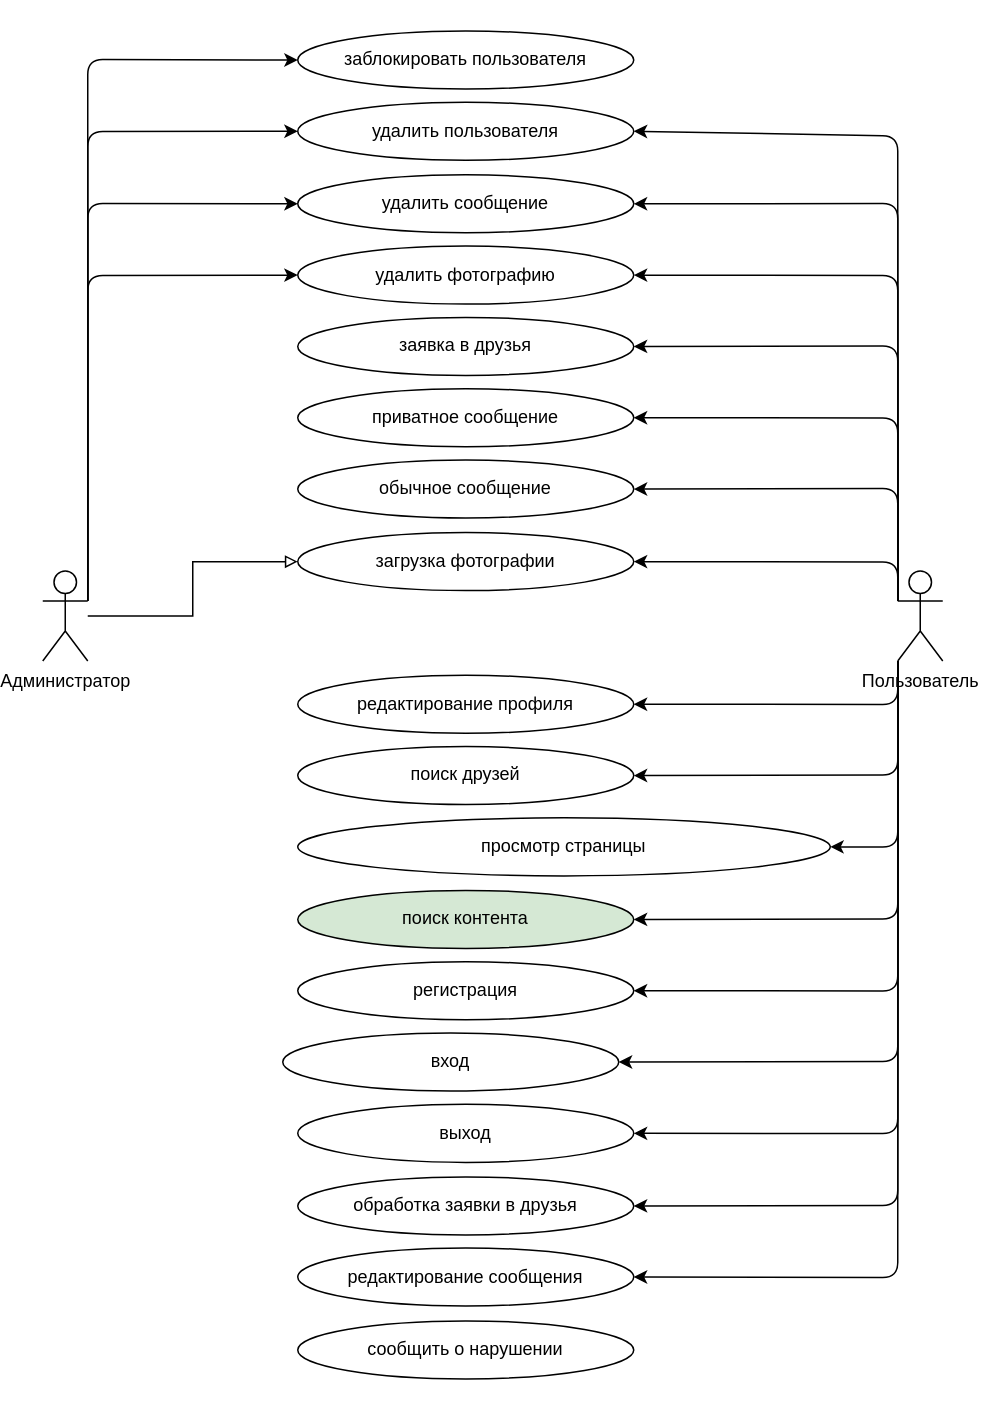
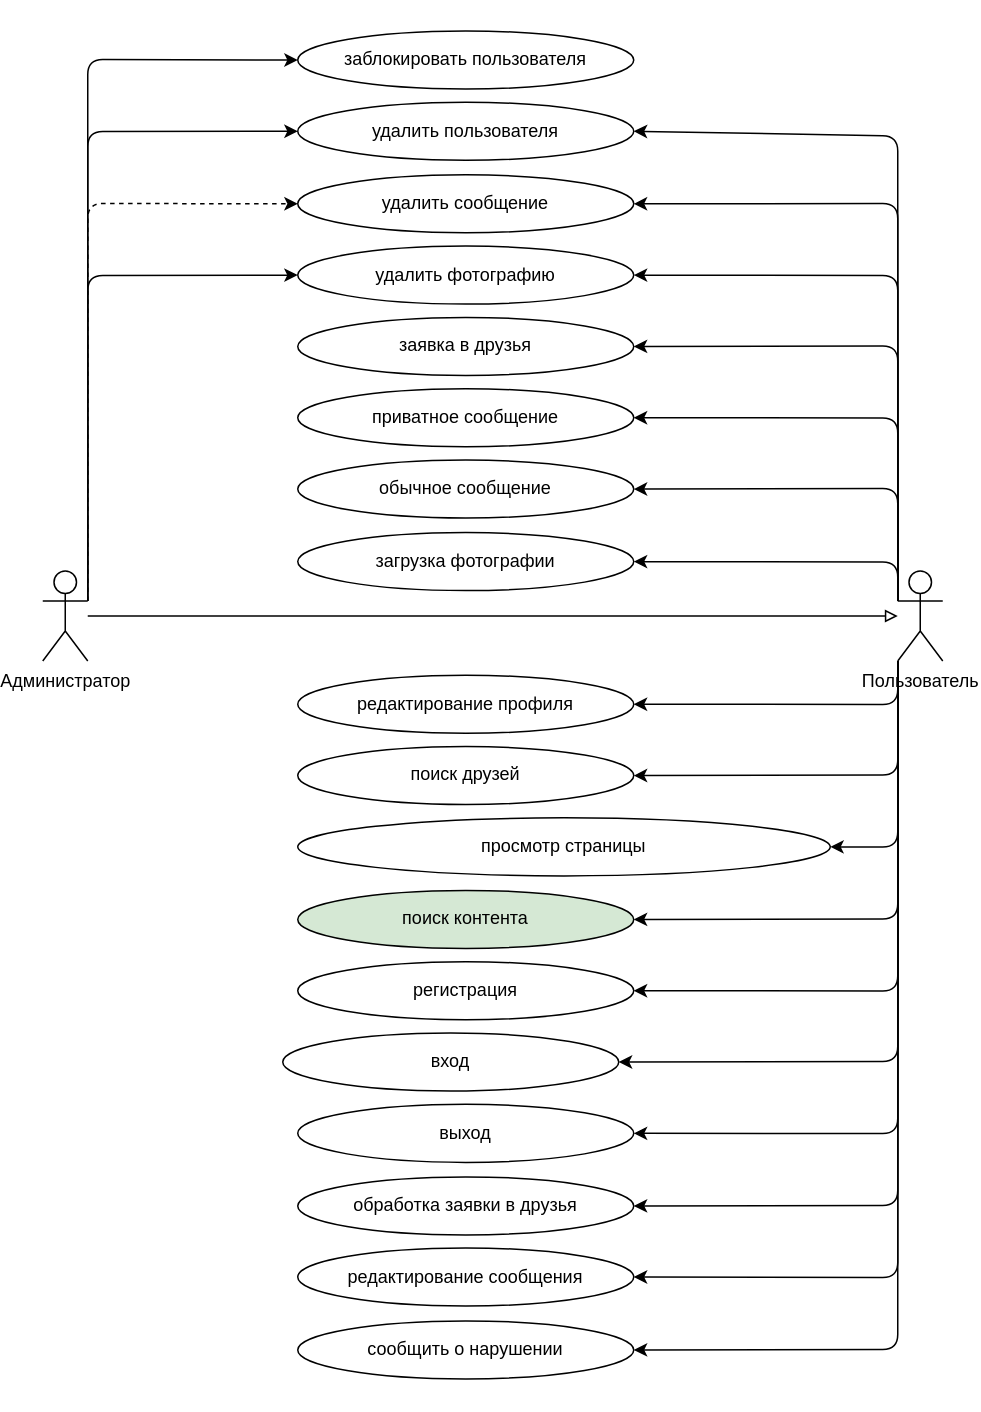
  <mxCell id="0" />
  <mxCell id="1" parent="0" />
- <mxCell id="2" value="" style="edgeStyle=orthogonalEdgeStyle;rounded=0;orthogonalLoop=1;jettySize=auto;html=1;endArrow=block;endFill=0;" edge="1" parent="1" source="3" target="16"><mxGeometry relative="1" as="geometry" /></mxCell>
+ <mxCell id="2" value="" style="edgeStyle=orthogonalEdgeStyle;rounded=0;orthogonalLoop=1;jettySize=auto;html=1;endArrow=block;endFill=0;" edge="1" parent="1" source="3" target="4"><mxGeometry relative="1" as="geometry" /></mxCell>
  <mxCell id="3" value="Администратор" style="shape=umlActor;verticalLabelPosition=bottom;labelBackgroundColor=#ffffff;verticalAlign=top;html=1;outlineConnect=0;" vertex="1" parent="1"><mxGeometry x="20" y="380" width="30" height="60" as="geometry" /></mxCell>
  <mxCell id="4" value="Пользователь" style="shape=umlActor;verticalLabelPosition=bottom;labelBackgroundColor=#ffffff;verticalAlign=top;html=1;outlineConnect=0;" vertex="1" parent="1"><mxGeometry x="590" y="380" width="30" height="60" as="geometry" /></mxCell>
  <mxCell id="5" value="" style="endArrow=classic;html=1;entryX=0;entryY=0.5;entryDx=0;entryDy=0;" edge="1" parent="1" target="11"><mxGeometry width="50" height="50" relative="1" as="geometry"><mxPoint x="50" y="400" as="sourcePoint" /><mxPoint x="50" y="242" as="targetPoint" /><Array as="points"><mxPoint x="50" y="39" /></Array></mxGeometry></mxCell>
  <mxCell id="6" value="" style="endArrow=classic;html=1;entryX=0;entryY=0.5;entryDx=0;entryDy=0;" edge="1" parent="1" target="12"><mxGeometry width="50" height="50" relative="1" as="geometry"><mxPoint x="50" y="400" as="sourcePoint" /><mxPoint x="200" y="54" as="targetPoint" /><Array as="points"><mxPoint x="50" y="87" /></Array></mxGeometry></mxCell>
- <mxCell id="7" value="" style="endArrow=classic;html=1;exitX=1;exitY=0.333;exitDx=0;exitDy=0;exitPerimeter=0;entryX=0;entryY=0.5;entryDx=0;entryDy=0;" edge="1" parent="1" source="3" target="18"><mxGeometry width="50" height="50" relative="1" as="geometry"><mxPoint x="55" y="400" as="sourcePoint" /><mxPoint x="210" y="64" as="targetPoint" /><Array as="points"><mxPoint x="50" y="135" /></Array></mxGeometry></mxCell>
+ <mxCell id="7" value="" style="endArrow=classic;html=1;exitX=1;exitY=0.333;exitDx=0;exitDy=0;exitPerimeter=0;entryX=0;entryY=0.5;entryDx=0;entryDy=0;dashed=1;" edge="1" parent="1" source="3" target="18"><mxGeometry width="50" height="50" relative="1" as="geometry"><mxPoint x="55" y="400" as="sourcePoint" /><mxPoint x="210" y="64" as="targetPoint" /><Array as="points"><mxPoint x="50" y="135" /></Array></mxGeometry></mxCell>
  <mxCell id="8" value="" style="endArrow=classic;html=1;entryX=0;entryY=0.5;entryDx=0;entryDy=0;" edge="1" parent="1" target="26"><mxGeometry width="50" height="50" relative="1" as="geometry"><mxPoint x="50" y="400" as="sourcePoint" /><mxPoint x="200" y="171" as="targetPoint" /><Array as="points"><mxPoint x="50" y="183" /></Array></mxGeometry></mxCell>
  <mxCell id="9" value="регистрация" style="ellipse;whiteSpace=wrap;html=1;" parent="1" vertex="1"><mxGeometry x="190" y="640.478" width="224.0" height="38.682" as="geometry" /></mxCell>
  <mxCell id="10" value="редактирование профиля" style="ellipse;whiteSpace=wrap;html=1;" vertex="1" parent="1"><mxGeometry x="190" y="449.484" width="224.0" height="38.682" as="geometry" /></mxCell>
  <mxCell id="11" value="&lt;div&gt;заблокировать пользователя&lt;/div&gt;" style="ellipse;whiteSpace=wrap;html=1;" vertex="1" parent="1"><mxGeometry x="190" y="20" width="224.0" height="38.682" as="geometry" /></mxCell>
  <mxCell id="12" value="удалить пользователя" style="ellipse;whiteSpace=wrap;html=1;" vertex="1" parent="1"><mxGeometry x="190" y="67.494" width="224.0" height="38.682" as="geometry" /></mxCell>
  <mxCell id="13" value="&lt;div&gt;заявка в друзья&lt;/div&gt;" style="ellipse;whiteSpace=wrap;html=1;" vertex="1" parent="1"><mxGeometry x="190" y="210.945" width="224.0" height="38.682" as="geometry" /></mxCell>
  <mxCell id="14" value="&lt;div&gt;приватное сообщение&lt;/div&gt;" style="ellipse;whiteSpace=wrap;html=1;" vertex="1" parent="1"><mxGeometry x="190" y="258.489" width="224.0" height="38.682" as="geometry" /></mxCell>
  <mxCell id="15" value="&lt;div&gt;обычное сообщение&lt;/div&gt;" style="ellipse;whiteSpace=wrap;html=1;" vertex="1" parent="1"><mxGeometry x="190" y="306.033" width="224.0" height="38.682" as="geometry" /></mxCell>
  <mxCell id="16" value="загрузка фотографии" style="ellipse;whiteSpace=wrap;html=1;" vertex="1" parent="1"><mxGeometry x="190" y="354.396" width="224.0" height="38.682" as="geometry" /></mxCell>
  <mxCell id="17" value="сообщить о нарушении" style="ellipse;whiteSpace=wrap;html=1;" vertex="1" parent="1"><mxGeometry x="190" y="879.94" width="224.0" height="38.682" as="geometry" /></mxCell>
  <mxCell id="18" value="удалить сообщение" style="ellipse;whiteSpace=wrap;html=1;" vertex="1" parent="1"><mxGeometry x="190" y="115.857" width="224.0" height="38.682" as="geometry" /></mxCell>
  <mxCell id="19" value="поиск друзей" style="ellipse;whiteSpace=wrap;html=1;" vertex="1" parent="1"><mxGeometry x="190" y="497.027" width="224.0" height="38.682" as="geometry" /></mxCell>
  <mxCell id="20" value="просмотр страницы" style="ellipse;whiteSpace=wrap;html=1;" vertex="1" parent="1"><mxGeometry x="190" y="544.571" width="355" height="38.682" as="geometry" /></mxCell>
  <mxCell id="21" value="поиск контента" style="ellipse;whiteSpace=wrap;html=1;fillColor=#d5e8d4;" vertex="1" parent="1"><mxGeometry x="190" y="592.935" width="224.0" height="38.682" as="geometry" /></mxCell>
  <mxCell id="22" value="вход" style="ellipse;whiteSpace=wrap;html=1;" vertex="1" parent="1"><mxGeometry x="180" y="688.022" width="224.0" height="38.682" as="geometry" /></mxCell>
  <mxCell id="23" value="выход" style="ellipse;whiteSpace=wrap;html=1;" vertex="1" parent="1"><mxGeometry x="190" y="735.566" width="224.0" height="38.682" as="geometry" /></mxCell>
  <mxCell id="24" value="обработка заявки в друзья" style="ellipse;whiteSpace=wrap;html=1;" vertex="1" parent="1"><mxGeometry x="190" y="783.929" width="224.0" height="38.682" as="geometry" /></mxCell>
  <mxCell id="25" value="&lt;div&gt;редактирование сообщения&lt;/div&gt;" style="ellipse;whiteSpace=wrap;html=1;" vertex="1" parent="1"><mxGeometry x="190" y="831.318" width="224.0" height="38.682" as="geometry" /></mxCell>
  <mxCell id="26" value="удалить фотографию" style="ellipse;whiteSpace=wrap;html=1;" vertex="1" parent="1"><mxGeometry x="190" y="163.401" width="224.0" height="38.682" as="geometry" /></mxCell>
  <mxCell id="27" value="" style="endArrow=classic;html=1;exitX=0;exitY=0.333;exitDx=0;exitDy=0;exitPerimeter=0;entryX=1;entryY=0.5;entryDx=0;entryDy=0;" edge="1" parent="1" source="4" target="12"><mxGeometry width="50" height="50" relative="1" as="geometry"><mxPoint x="605" y="308.5" as="sourcePoint" /><mxPoint x="655" y="258.5" as="targetPoint" /><Array as="points"><mxPoint x="590" y="90" /></Array></mxGeometry></mxCell>
  <mxCell id="28" value="" style="endArrow=classic;html=1;exitX=0;exitY=0.333;exitDx=0;exitDy=0;exitPerimeter=0;entryX=1;entryY=0.5;entryDx=0;entryDy=0;" edge="1" parent="1" source="4" target="18"><mxGeometry width="50" height="50" relative="1" as="geometry"><mxPoint x="70" y="420" as="sourcePoint" /><mxPoint x="210" y="181" as="targetPoint" /><Array as="points"><mxPoint x="590" y="135" /></Array></mxGeometry></mxCell>
  <mxCell id="29" value="" style="endArrow=classic;html=1;exitX=0;exitY=0.333;exitDx=0;exitDy=0;exitPerimeter=0;entryX=1;entryY=0.5;entryDx=0;entryDy=0;" edge="1" parent="1" source="4" target="26"><mxGeometry width="50" height="50" relative="1" as="geometry"><mxPoint x="80" y="430" as="sourcePoint" /><mxPoint x="220" y="191" as="targetPoint" /><Array as="points"><mxPoint x="590" y="183" /></Array></mxGeometry></mxCell>
  <mxCell id="30" value="" style="endArrow=classic;html=1;entryX=1;entryY=0.5;entryDx=0;entryDy=0;" edge="1" parent="1" target="13"><mxGeometry width="50" height="50" relative="1" as="geometry"><mxPoint x="590" y="400" as="sourcePoint" /><mxPoint x="230" y="201" as="targetPoint" /><Array as="points"><mxPoint x="590" y="230" /></Array></mxGeometry></mxCell>
  <mxCell id="31" value="" style="endArrow=classic;html=1;entryX=1;entryY=0.5;entryDx=0;entryDy=0;exitX=0;exitY=0.333;exitDx=0;exitDy=0;exitPerimeter=0;" edge="1" parent="1" source="4" target="14"><mxGeometry width="50" height="50" relative="1" as="geometry"><mxPoint x="600" y="410" as="sourcePoint" /><mxPoint x="424" y="240" as="targetPoint" /><Array as="points"><mxPoint x="590" y="278" /></Array></mxGeometry></mxCell>
  <mxCell id="32" value="" style="endArrow=classic;html=1;entryX=1;entryY=0.5;entryDx=0;entryDy=0;exitX=0;exitY=0.333;exitDx=0;exitDy=0;exitPerimeter=0;" edge="1" parent="1" source="4" target="15"><mxGeometry width="50" height="50" relative="1" as="geometry"><mxPoint x="540" y="380" as="sourcePoint" /><mxPoint x="434" y="250" as="targetPoint" /><Array as="points"><mxPoint x="590" y="325" /></Array></mxGeometry></mxCell>
  <mxCell id="33" value="" style="endArrow=classic;html=1;entryX=1;entryY=0.5;entryDx=0;entryDy=0;" edge="1" parent="1" target="16"><mxGeometry width="50" height="50" relative="1" as="geometry"><mxPoint x="590" y="400" as="sourcePoint" /><mxPoint x="444" y="260" as="targetPoint" /><Array as="points"><mxPoint x="590" y="374" /></Array></mxGeometry></mxCell>
  <mxCell id="34" value="" style="endArrow=classic;html=1;entryX=1;entryY=0.5;entryDx=0;entryDy=0;exitX=0;exitY=1;exitDx=0;exitDy=0;exitPerimeter=0;" edge="1" parent="1" source="4" target="10"><mxGeometry width="50" height="50" relative="1" as="geometry"><mxPoint x="626" y="625.5" as="sourcePoint" /><mxPoint x="450" y="599.5" as="targetPoint" /><Array as="points"><mxPoint x="590" y="469" /></Array></mxGeometry></mxCell>
  <mxCell id="35" value="" style="endArrow=classic;html=1;entryX=1;entryY=0.5;entryDx=0;entryDy=0;exitX=0;exitY=1;exitDx=0;exitDy=0;exitPerimeter=0;" edge="1" parent="1" source="4" target="19"><mxGeometry width="50" height="50" relative="1" as="geometry"><mxPoint x="600" y="450" as="sourcePoint" /><mxPoint x="424" y="479" as="targetPoint" /><Array as="points"><mxPoint x="590" y="516" /></Array></mxGeometry></mxCell>
  <mxCell id="36" value="" style="endArrow=classic;html=1;entryX=1;entryY=0.5;entryDx=0;entryDy=0;exitX=0;exitY=1;exitDx=0;exitDy=0;exitPerimeter=0;" edge="1" parent="1" source="4" target="20"><mxGeometry width="50" height="50" relative="1" as="geometry"><mxPoint x="600" y="450" as="sourcePoint" /><mxPoint x="424" y="526" as="targetPoint" /><Array as="points"><mxPoint x="590" y="564" /></Array></mxGeometry></mxCell>
  <mxCell id="37" value="" style="endArrow=classic;html=1;entryX=1;entryY=0.5;entryDx=0;entryDy=0;exitX=0;exitY=1;exitDx=0;exitDy=0;exitPerimeter=0;" edge="1" parent="1" source="4" target="21"><mxGeometry width="50" height="50" relative="1" as="geometry"><mxPoint x="610" y="460" as="sourcePoint" /><mxPoint x="434" y="536" as="targetPoint" /><Array as="points"><mxPoint x="590" y="612" /></Array></mxGeometry></mxCell>
  <mxCell id="38" value="" style="endArrow=classic;html=1;entryX=1;entryY=0.5;entryDx=0;entryDy=0;" edge="1" parent="1" target="9"><mxGeometry width="50" height="50" relative="1" as="geometry"><mxPoint x="590" y="440" as="sourcePoint" /><mxPoint x="444" y="546" as="targetPoint" /><Array as="points"><mxPoint x="590" y="660" /></Array></mxGeometry></mxCell>
  <mxCell id="39" value="" style="endArrow=classic;html=1;entryX=1;entryY=0.5;entryDx=0;entryDy=0;" edge="1" parent="1" target="22"><mxGeometry width="50" height="50" relative="1" as="geometry"><mxPoint x="590" y="440" as="sourcePoint" /><mxPoint x="454" y="556" as="targetPoint" /><Array as="points"><mxPoint x="590" y="707" /></Array></mxGeometry></mxCell>
+ <mxCell id="40" value="" style="endArrow=classic;html=1;entryX=1;entryY=0.5;entryDx=0;entryDy=0;exitX=0;exitY=1;exitDx=0;exitDy=0;exitPerimeter=0;" edge="1" parent="1" source="4" target="17"><mxGeometry width="50" height="50" relative="1" as="geometry"><mxPoint x="640" y="490" as="sourcePoint" /><mxPoint x="464" y="566" as="targetPoint" /><Array as="points"><mxPoint x="590" y="899" /></Array></mxGeometry></mxCell>
  <mxCell id="41" value="" style="endArrow=classic;html=1;entryX=1;entryY=0.5;entryDx=0;entryDy=0;" edge="1" parent="1" target="25"><mxGeometry width="50" height="50" relative="1" as="geometry"><mxPoint x="590" y="440" as="sourcePoint" /><mxPoint x="474" y="576" as="targetPoint" /><Array as="points"><mxPoint x="590" y="851" /></Array></mxGeometry></mxCell>
  <mxCell id="42" value="" style="endArrow=classic;html=1;entryX=1;entryY=0.5;entryDx=0;entryDy=0;" edge="1" parent="1" target="24"><mxGeometry width="50" height="50" relative="1" as="geometry"><mxPoint x="590" y="450" as="sourcePoint" /><mxPoint x="484" y="586" as="targetPoint" /><Array as="points"><mxPoint x="590" y="803" /></Array></mxGeometry></mxCell>
  <mxCell id="43" value="" style="endArrow=classic;html=1;entryX=1;entryY=0.5;entryDx=0;entryDy=0;" edge="1" parent="1" target="23"><mxGeometry width="50" height="50" relative="1" as="geometry"><mxPoint x="590" y="440" as="sourcePoint" /><mxPoint x="494" y="596" as="targetPoint" /><Array as="points"><mxPoint x="590" y="755" /></Array></mxGeometry></mxCell>
